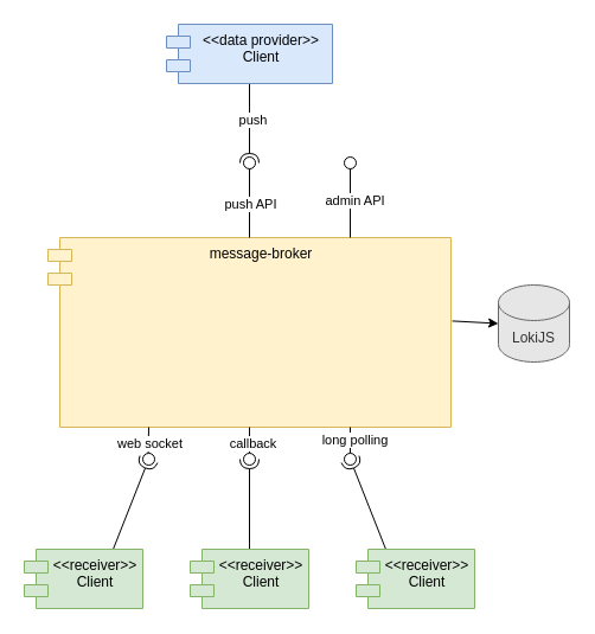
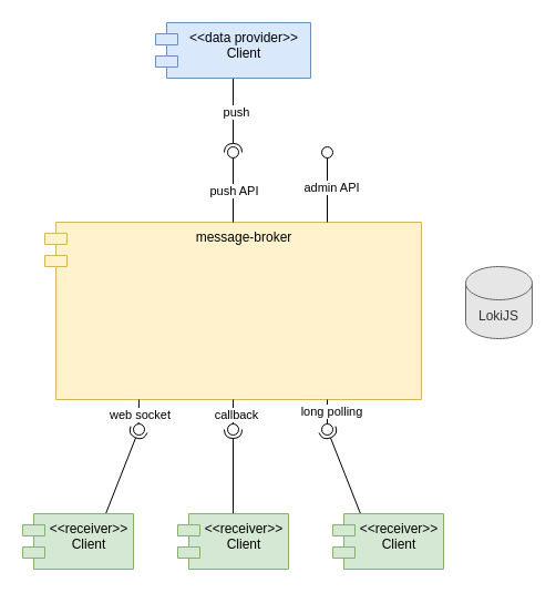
  <mxCell id="0" />
  <mxCell id="1" parent="0" />
  <mxCell id="2" value="message-broker" style="shape=module;align=left;spacingLeft=20;align=center;verticalAlign=top;fillColor=#fff2cc;strokeColor=#d6b656;" vertex="1" parent="1"><mxGeometry x="40" y="200" width="340" height="160" as="geometry" /></mxCell>
  <mxCell id="3" value="" style="rounded=0;orthogonalLoop=1;jettySize=auto;html=1;endArrow=none;endFill=0;sketch=0;sourcePerimeterSpacing=0;targetPerimeterSpacing=0;exitX=0.5;exitY=0;exitDx=0;exitDy=0;" edge="1" target="7" parent="1" source="2"><mxGeometry relative="1" as="geometry"><mxPoint x="215" y="45" as="sourcePoint" /></mxGeometry></mxCell>
  <mxCell id="4" value="push API" style="edgeLabel;html=1;align=center;verticalAlign=middle;resizable=0;points=[];" vertex="1" connectable="0" parent="3"><mxGeometry relative="1" as="geometry"><mxPoint as="offset" /></mxGeometry></mxCell>
  <mxCell id="5" value="" style="rounded=0;orthogonalLoop=1;jettySize=auto;html=1;endArrow=halfCircle;endFill=0;entryX=0.5;entryY=0.5;endSize=6;strokeWidth=1;sketch=0;exitX=0.5;exitY=1;exitDx=0;exitDy=0;" edge="1" target="7" parent="1" source="8"><mxGeometry relative="1" as="geometry"><mxPoint x="210" y="0" as="sourcePoint" /></mxGeometry></mxCell>
  <mxCell id="6" value="push" style="edgeLabel;html=1;align=center;verticalAlign=middle;resizable=0;points=[];" vertex="1" connectable="0" parent="5"><mxGeometry x="-0.106" y="2" relative="1" as="geometry"><mxPoint as="offset" /></mxGeometry></mxCell>
  <mxCell id="7" value="" style="ellipse;whiteSpace=wrap;html=1;align=center;aspect=fixed;resizable=0;points=[];outlineConnect=0;sketch=0;" vertex="1" parent="1"><mxGeometry x="205" y="132" width="10" height="10" as="geometry" /></mxCell>
  <mxCell id="8" value="&lt;&lt;data provider&gt;&gt;&#10;Client" style="shape=module;align=left;spacingLeft=20;align=center;verticalAlign=top;fillColor=#dae8fc;strokeColor=#6c8ebf;" vertex="1" parent="1"><mxGeometry x="140" y="20" width="140" height="50" as="geometry" /></mxCell>
  <mxCell id="9" value="" style="rounded=0;orthogonalLoop=1;jettySize=auto;html=1;endArrow=none;endFill=0;sketch=0;sourcePerimeterSpacing=0;targetPerimeterSpacing=0;exitX=0.25;exitY=1;exitDx=0;exitDy=0;" edge="1" target="12" parent="1" source="2"><mxGeometry relative="1" as="geometry"><mxPoint x="110" y="435" as="sourcePoint" /></mxGeometry></mxCell>
  <mxCell id="10" value="web socket" style="edgeLabel;html=1;align=center;verticalAlign=middle;resizable=0;points=[];" vertex="1" connectable="0" parent="9"><mxGeometry x="0.143" y="1" relative="1" as="geometry"><mxPoint as="offset" /></mxGeometry></mxCell>
  <mxCell id="11" value="" style="rounded=0;orthogonalLoop=1;jettySize=auto;html=1;endArrow=halfCircle;endFill=0;entryX=0.5;entryY=0.5;endSize=6;strokeWidth=1;sketch=0;exitX=0.75;exitY=0;exitDx=0;exitDy=0;" edge="1" target="12" parent="1" source="21"><mxGeometry relative="1" as="geometry"><mxPoint x="130" y="463" as="sourcePoint" /></mxGeometry></mxCell>
  <mxCell id="12" value="" style="ellipse;whiteSpace=wrap;html=1;align=center;aspect=fixed;resizable=0;points=[];outlineConnect=0;sketch=0;" vertex="1" parent="1"><mxGeometry x="120" y="382" width="10" height="10" as="geometry" /></mxCell>
  <mxCell id="13" value="" style="rounded=0;orthogonalLoop=1;jettySize=auto;html=1;endArrow=none;endFill=0;sketch=0;sourcePerimeterSpacing=0;targetPerimeterSpacing=0;exitX=0.5;exitY=1;exitDx=0;exitDy=0;" edge="1" target="16" parent="1" source="2"><mxGeometry relative="1" as="geometry"><mxPoint x="240" y="445" as="sourcePoint" /></mxGeometry></mxCell>
  <mxCell id="14" value="callback" style="edgeLabel;html=1;align=center;verticalAlign=middle;resizable=0;points=[];" vertex="1" connectable="0" parent="13"><mxGeometry x="0.191" y="2" relative="1" as="geometry"><mxPoint as="offset" /></mxGeometry></mxCell>
  <mxCell id="15" value="" style="rounded=0;orthogonalLoop=1;jettySize=auto;html=1;endArrow=halfCircle;endFill=0;entryX=0.5;entryY=0.5;endSize=6;strokeWidth=1;sketch=0;exitX=0.5;exitY=0;exitDx=0;exitDy=0;" edge="1" target="16" parent="1" source="23"><mxGeometry relative="1" as="geometry"><mxPoint x="220" y="493" as="sourcePoint" /></mxGeometry></mxCell>
  <mxCell id="16" value="" style="ellipse;whiteSpace=wrap;html=1;align=center;aspect=fixed;resizable=0;points=[];outlineConnect=0;sketch=0;" vertex="1" parent="1"><mxGeometry x="205" y="382" width="10" height="10" as="geometry" /></mxCell>
  <mxCell id="17" value="" style="rounded=0;orthogonalLoop=1;jettySize=auto;html=1;endArrow=none;endFill=0;sketch=0;sourcePerimeterSpacing=0;targetPerimeterSpacing=0;exitX=0.75;exitY=1;exitDx=0;exitDy=0;" edge="1" target="20" parent="1" source="2"><mxGeometry relative="1" as="geometry"><mxPoint x="290" y="455" as="sourcePoint" /></mxGeometry></mxCell>
  <mxCell id="18" value="long polling" style="edgeLabel;html=1;align=center;verticalAlign=middle;resizable=0;points=[];" vertex="1" connectable="0" parent="17"><mxGeometry x="-0.048" y="3" relative="1" as="geometry"><mxPoint as="offset" /></mxGeometry></mxCell>
  <mxCell id="19" value="" style="rounded=0;orthogonalLoop=1;jettySize=auto;html=1;endArrow=halfCircle;endFill=0;entryX=0.5;entryY=0.5;endSize=6;strokeWidth=1;sketch=0;exitX=0.25;exitY=0;exitDx=0;exitDy=0;" edge="1" target="20" parent="1" source="22"><mxGeometry relative="1" as="geometry"><mxPoint x="300" y="483" as="sourcePoint" /></mxGeometry></mxCell>
  <mxCell id="20" value="" style="ellipse;whiteSpace=wrap;html=1;align=center;aspect=fixed;resizable=0;points=[];outlineConnect=0;sketch=0;" vertex="1" parent="1"><mxGeometry x="290" y="382" width="10" height="10" as="geometry" /></mxCell>
  <mxCell id="21" value="&lt;&lt;receiver&gt;&gt;&#10;Client" style="shape=module;align=left;spacingLeft=20;align=center;verticalAlign=top;fillColor=#d5e8d4;strokeColor=#82b366;" vertex="1" parent="1"><mxGeometry x="20" y="463" width="100" height="50" as="geometry" /></mxCell>
  <mxCell id="22" value="&lt;&lt;receiver&gt;&gt;&#10;Client" style="shape=module;align=left;spacingLeft=20;align=center;verticalAlign=top;fillColor=#d5e8d4;strokeColor=#82b366;" vertex="1" parent="1"><mxGeometry x="300" y="463" width="100" height="50" as="geometry" /></mxCell>
  <mxCell id="23" value="&lt;&lt;receiver&gt;&gt;&#10;Client" style="shape=module;align=left;spacingLeft=20;align=center;verticalAlign=top;fillColor=#d5e8d4;strokeColor=#82b366;" vertex="1" parent="1"><mxGeometry x="160" y="463" width="100" height="50" as="geometry" /></mxCell>
  <mxCell id="24" value="LokiJS" style="shape=cylinder3;whiteSpace=wrap;html=1;boundedLbl=1;backgroundOutline=1;size=15;fillColor=#E6E6E6;strokeColor=#666666;fontColor=#333333;" vertex="1" parent="1"><mxGeometry x="420" y="240" width="60" height="65" as="geometry" /></mxCell>
- <mxCell id="25" value="" style="endArrow=classic;html=1;rounded=0;entryX=0;entryY=0.5;entryDx=0;entryDy=0;entryPerimeter=0;exitX=1.003;exitY=0.44;exitDx=0;exitDy=0;exitPerimeter=0;" edge="1" parent="1" source="2" target="24"><mxGeometry width="50" height="50" relative="1" as="geometry"><mxPoint y="380" as="sourcePoint" x="-210" /><mxPoint x="-160" y="330" as="targetPoint" /></mxGeometry></mxCell>
  <mxCell id="26" value="" style="rounded=0;orthogonalLoop=1;jettySize=auto;html=1;endArrow=none;endFill=0;sketch=0;sourcePerimeterSpacing=0;targetPerimeterSpacing=0;exitX=0.75;exitY=0;exitDx=0;exitDy=0;" edge="1" target="28" parent="1" source="2"><mxGeometry relative="1" as="geometry"><mxPoint x="390" y="105" as="sourcePoint" /></mxGeometry></mxCell>
  <mxCell id="27" value="admin API" style="edgeLabel;html=1;align=center;verticalAlign=middle;resizable=0;points=[];" vertex="1" connectable="0" parent="26"><mxGeometry x="0.105" y="-3" relative="1" as="geometry"><mxPoint as="offset" /></mxGeometry></mxCell>
  <mxCell id="28" value="" style="ellipse;whiteSpace=wrap;html=1;align=center;aspect=fixed;resizable=0;points=[];outlineConnect=0;sketch=0;" vertex="1" parent="1"><mxGeometry x="290" y="132" width="10" height="10" as="geometry" /></mxCell>
